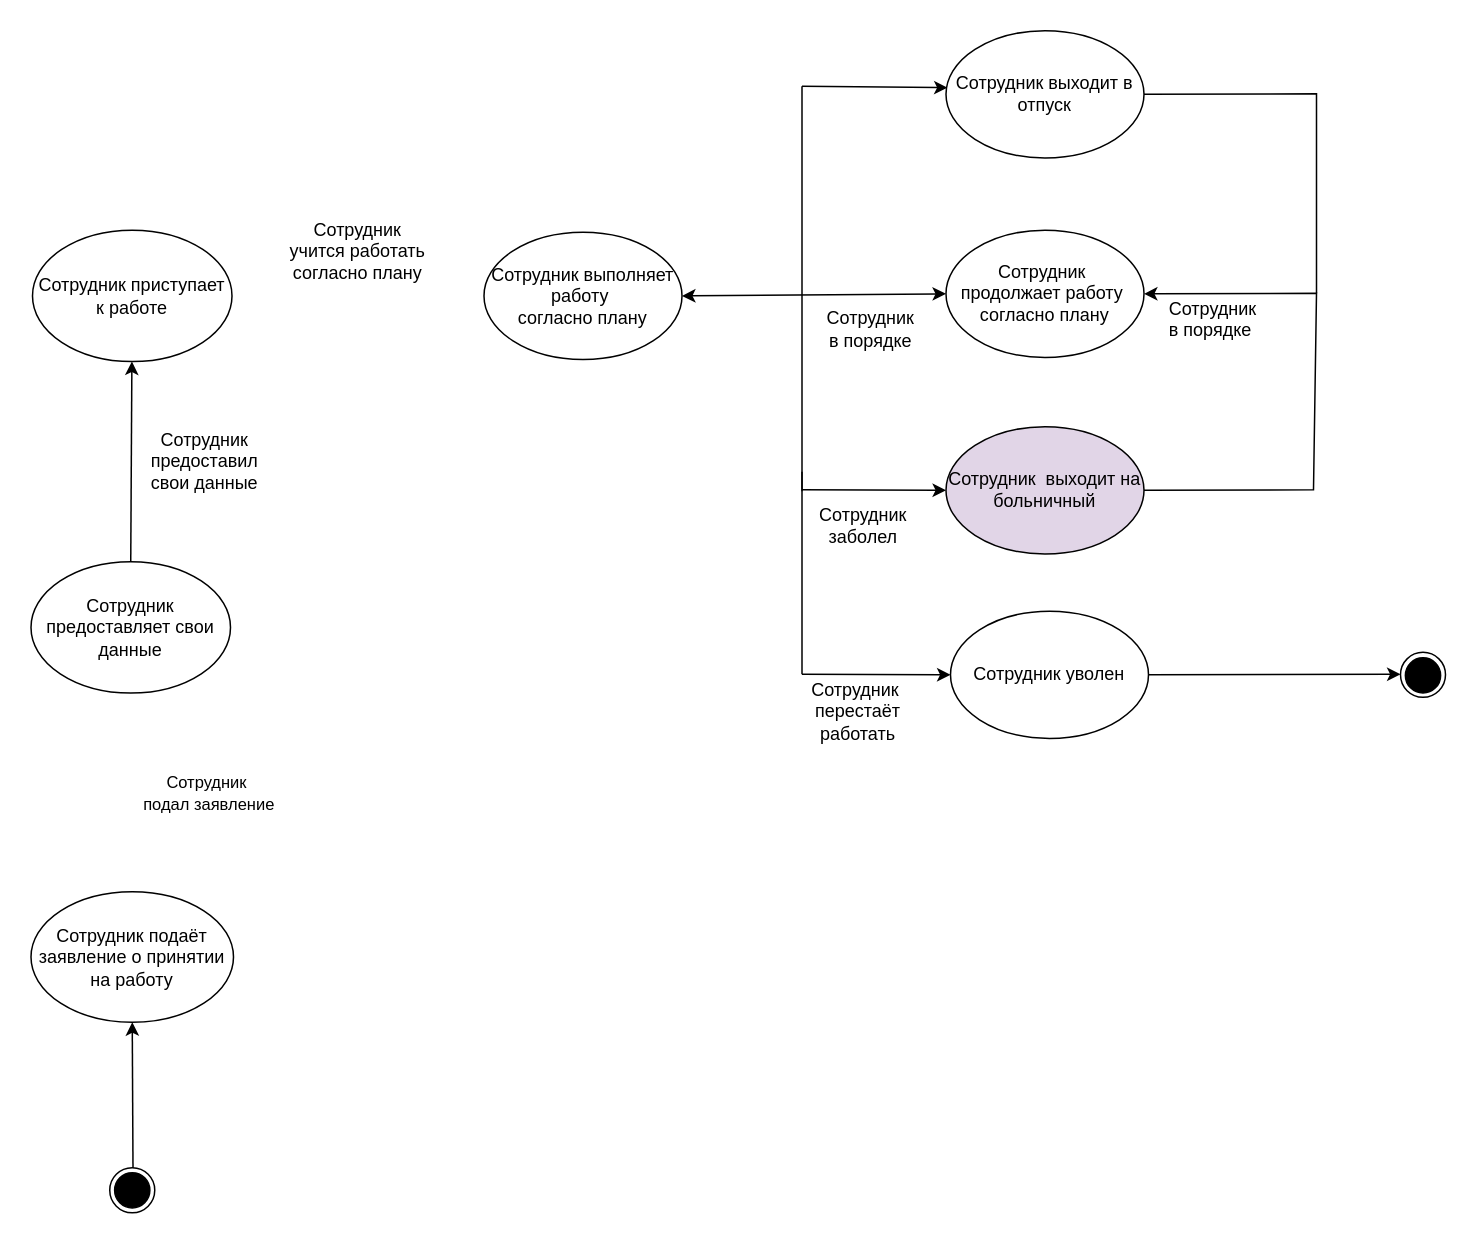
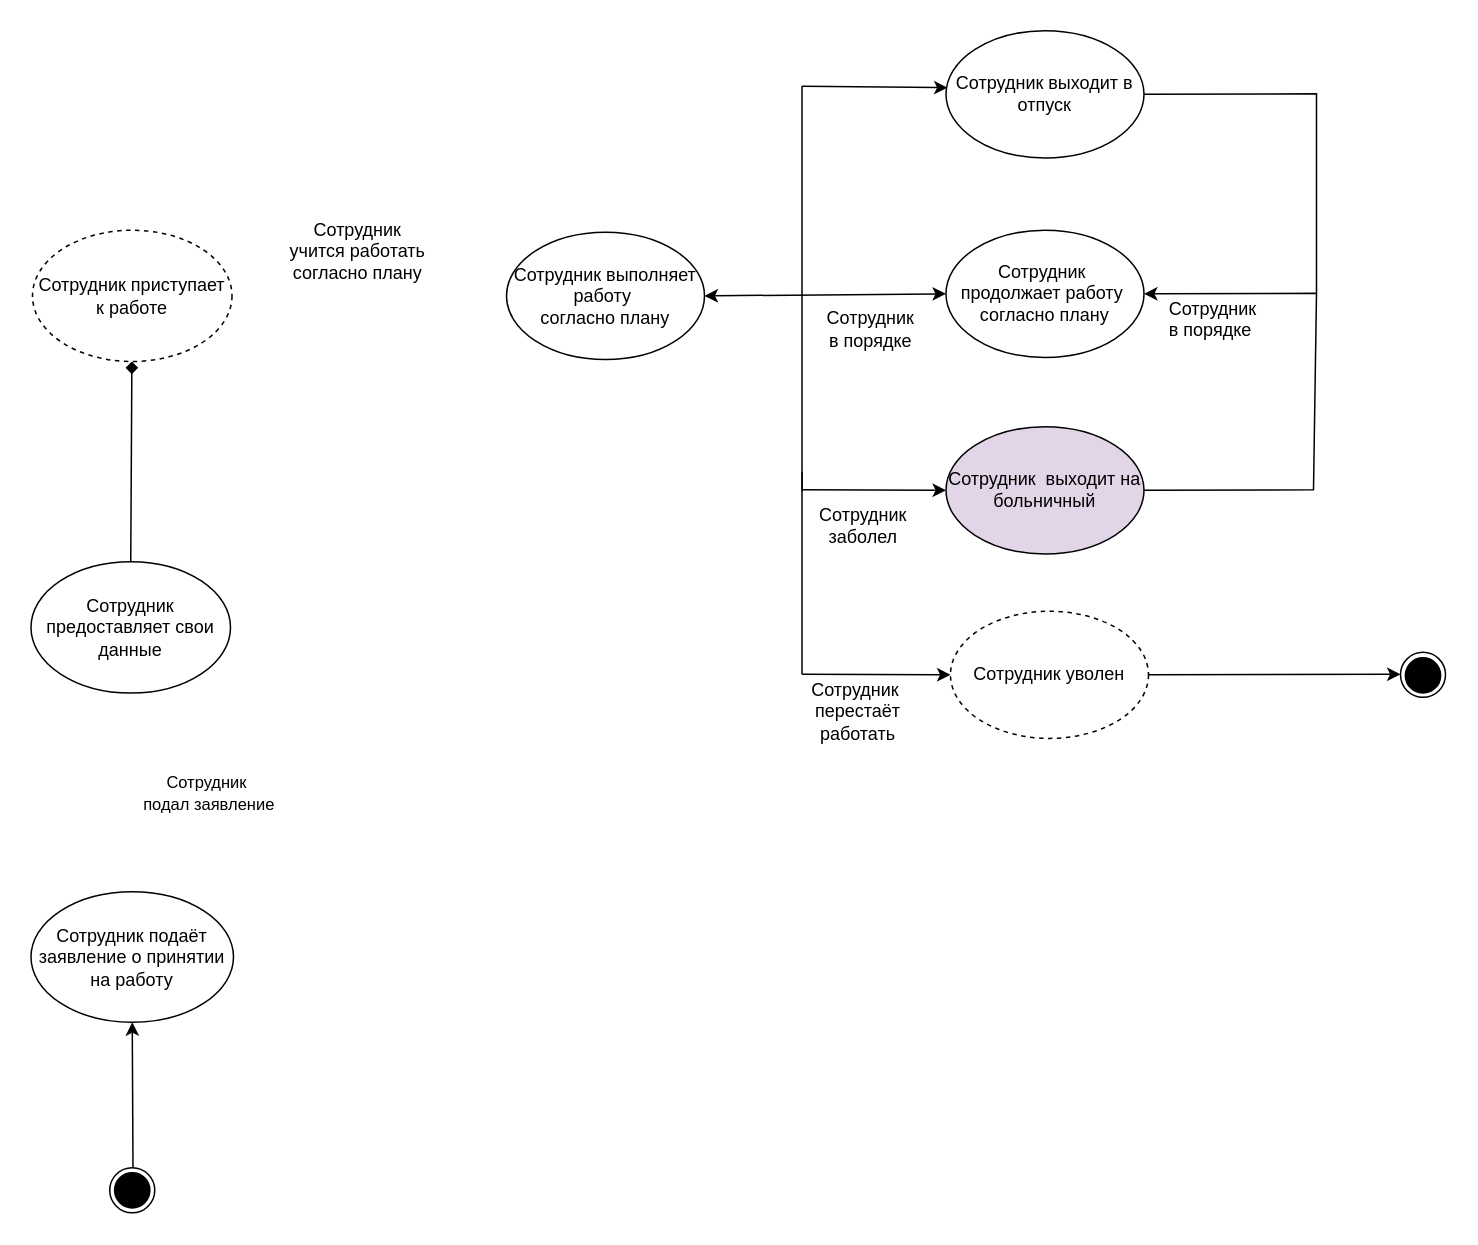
  <mxCell id="0" />
  <mxCell id="1" parent="0" />
  <mxCell id="2" value="Сотрудник подаёт заявление о принятии на работу" style="ellipse;whiteSpace=wrap;html=1;" vertex="1" parent="1"><mxGeometry x="20" y="594" width="135" height="87" as="geometry" /></mxCell>
  <mxCell id="3" value="" style="endArrow=classic;html=1;rounded=0;entryX=0.5;entryY=1;entryDx=0;entryDy=0;" edge="1" parent="1" target="2"><mxGeometry width="50" height="50" relative="1" as="geometry"><mxPoint x="88" y="779" as="sourcePoint" /><mxPoint x="118" y="731" as="targetPoint" /></mxGeometry></mxCell>
  <mxCell id="4" value="" style="ellipse;whiteSpace=wrap;html=1;aspect=fixed;" vertex="1" parent="1"><mxGeometry x="72.5" y="778" width="30" height="30" as="geometry" /></mxCell>
  <mxCell id="5" value="" style="ellipse;whiteSpace=wrap;html=1;aspect=fixed;fillColor=#000000;" vertex="1" parent="1"><mxGeometry x="75.75" y="781.25" width="23.5" height="23.5" as="geometry" /></mxCell>
  <mxCell id="6" value="&lt;span style=&quot;font-size: 11px; text-wrap-mode: nowrap;&quot;&gt;Сотрудник&amp;nbsp;&lt;/span&gt;&lt;div&gt;&lt;span style=&quot;font-size: 11px; text-wrap-mode: nowrap;&quot;&gt;подал заявление&lt;/span&gt;&lt;/div&gt;" style="text;html=1;align=center;verticalAlign=middle;whiteSpace=wrap;rounded=0;" vertex="1" parent="1"><mxGeometry x="93" y="505" width="91.75" height="46" as="geometry" /></mxCell>
  <mxCell id="7" value="Сотрудник предоставляет свои данные" style="ellipse;whiteSpace=wrap;html=1;" vertex="1" parent="1"><mxGeometry x="20" y="374" width="133" height="87.5" as="geometry" /></mxCell>
- <mxCell id="8" value="" style="endArrow=classic;html=1;rounded=0;exitX=0.5;exitY=0;exitDx=0;exitDy=0;" edge="1" parent="1" source="7" target="10"><mxGeometry relative="1" as="geometry"><mxPoint x="90" y="371" as="sourcePoint" /><mxPoint x="83" y="244" as="targetPoint" /></mxGeometry></mxCell>
- <mxCell id="9" value="Сотрудник предоставил свои данные" style="text;html=1;align=center;verticalAlign=middle;whiteSpace=wrap;rounded=0;" vertex="1" parent="1"><mxGeometry x="90" y="284" width="91.75" height="46" as="geometry" /></mxCell>
- <mxCell id="10" value="Сотрудник приступает к работе" style="ellipse;whiteSpace=wrap;html=1;" vertex="1" parent="1"><mxGeometry x="21" y="153" width="133" height="87.5" as="geometry" /></mxCell>
+ <mxCell id="8" value="" style="endArrow=diamond;html=1;rounded=0;exitX=0.5;exitY=0;exitDx=0;exitDy=0;" edge="1" parent="1" source="7" target="10"><mxGeometry relative="1" as="geometry"><mxPoint x="90" y="371" as="sourcePoint" /><mxPoint x="83" y="244" as="targetPoint" /></mxGeometry></mxCell>
+ <mxCell id="10" value="Сотрудник приступает к работе" style="ellipse;whiteSpace=wrap;html=1;dashed=1;" vertex="1" parent="1"><mxGeometry x="21" y="153" width="133" height="87.5" as="geometry" /></mxCell>
  <mxCell id="11" value="Сотрудник учится работать согласно плану" style="text;html=1;align=center;verticalAlign=middle;whiteSpace=wrap;rounded=0;" vertex="1" parent="1"><mxGeometry x="188" y="150" width="100" height="33" as="geometry" /></mxCell>
- <mxCell id="12" value="Сотрудник выполняет работу&amp;nbsp;&lt;div&gt;согласно плану&lt;/div&gt;" style="ellipse;whiteSpace=wrap;html=1;" vertex="1" parent="1"><mxGeometry x="322" y="154.38" width="132" height="84.75" as="geometry" /></mxCell>
+ <mxCell id="12" value="Сотрудник выполняет работу&amp;nbsp;&lt;div&gt;согласно плану&lt;/div&gt;" style="ellipse;whiteSpace=wrap;html=1;" vertex="1" parent="1"><mxGeometry x="337" y="154.38" width="132" height="84.75" as="geometry" /></mxCell>
  <mxCell id="13" value="" style="endArrow=none;html=1;rounded=0;" edge="1" parent="1"><mxGeometry width="50" height="50" relative="1" as="geometry"><mxPoint x="534" y="327" as="sourcePoint" /><mxPoint x="534" y="57" as="targetPoint" /></mxGeometry></mxCell>
  <mxCell id="14" value="" style="endArrow=classic;startArrow=classic;html=1;rounded=0;exitX=1;exitY=0.5;exitDx=0;exitDy=0;entryX=0;entryY=0.5;entryDx=0;entryDy=0;" edge="1" parent="1" source="12" target="15"><mxGeometry width="50" height="50" relative="1" as="geometry"><mxPoint x="470" y="198" as="sourcePoint" /><mxPoint x="629" y="198" as="targetPoint" /></mxGeometry></mxCell>
  <mxCell id="15" value="Сотрудник&amp;nbsp; продолжает работу&amp;nbsp;&lt;div&gt;согласно плану&lt;/div&gt;" style="ellipse;whiteSpace=wrap;html=1;" vertex="1" parent="1"><mxGeometry x="630" y="153" width="132" height="84.75" as="geometry" /></mxCell>
  <mxCell id="16" value="" style="endArrow=classic;html=1;rounded=0;entryX=0.008;entryY=0.448;entryDx=0;entryDy=0;entryPerimeter=0;" edge="1" parent="1" target="19"><mxGeometry width="50" height="50" relative="1" as="geometry"><mxPoint x="534" y="57.03" as="sourcePoint" /><mxPoint x="627" y="57" as="targetPoint" /></mxGeometry></mxCell>
  <mxCell id="17" value="" style="endArrow=classic;html=1;rounded=0;entryX=0;entryY=0.5;entryDx=0;entryDy=0;" edge="1" parent="1" target="18"><mxGeometry width="50" height="50" relative="1" as="geometry"><mxPoint x="534" y="326.03" as="sourcePoint" /><mxPoint x="627" y="326" as="targetPoint" /></mxGeometry></mxCell>
  <mxCell id="18" value="Сотрудник&amp;nbsp; выходит на больничный" style="ellipse;whiteSpace=wrap;html=1;fillColor=#e1d5e7;" vertex="1" parent="1"><mxGeometry x="630" y="284" width="132" height="84.75" as="geometry" /></mxCell>
  <mxCell id="19" value="Сотрудник выходит в отпуск" style="ellipse;whiteSpace=wrap;html=1;" vertex="1" parent="1"><mxGeometry x="630" y="20" width="132" height="84.75" as="geometry" /></mxCell>
  <mxCell id="20" value="Сотрудник заболел" style="text;html=1;align=center;verticalAlign=middle;whiteSpace=wrap;rounded=0;" vertex="1" parent="1"><mxGeometry x="545" y="335" width="60" height="30" as="geometry" /></mxCell>
  <mxCell id="21" value="Сотрудник в порядке" style="text;html=1;align=center;verticalAlign=middle;whiteSpace=wrap;rounded=0;" vertex="1" parent="1"><mxGeometry x="550" y="204" width="60" height="30" as="geometry" /></mxCell>
  <mxCell id="22" value="" style="endArrow=classic;html=1;rounded=0;exitX=1;exitY=0.5;exitDx=0;exitDy=0;strokeColor=default;entryX=1;entryY=0.5;entryDx=0;entryDy=0;" edge="1" parent="1" source="18" target="15"><mxGeometry width="50" height="50" relative="1" as="geometry"><mxPoint x="766" y="326.06" as="sourcePoint" /><mxPoint x="1019" y="326" as="targetPoint" /><Array as="points"><mxPoint x="875" y="326" /><mxPoint x="877" y="195" /></Array></mxGeometry></mxCell>
  <mxCell id="23" value="&lt;span style=&quot;color: rgb(0, 0, 0); font-family: Helvetica; font-size: 12px; font-style: normal; font-variant-ligatures: normal; font-variant-caps: normal; font-weight: 400; letter-spacing: normal; orphans: 2; text-align: center; text-indent: 0px; text-transform: none; widows: 2; word-spacing: 0px; -webkit-text-stroke-width: 0px; white-space: normal; background-color: rgb(255, 255, 255); text-decoration-thickness: initial; text-decoration-style: initial; text-decoration-color: initial; display: inline !important; float: none;&quot;&gt;Сотрудник в порядке&lt;/span&gt;" style="text;whiteSpace=wrap;html=1;" vertex="1" parent="1"><mxGeometry x="777" y="192" width="62.97" height="36" as="geometry" /></mxCell>
  <mxCell id="24" value="" style="endArrow=none;html=1;rounded=0;exitX=1;exitY=0.5;exitDx=0;exitDy=0;" edge="1" parent="1" source="19"><mxGeometry width="50" height="50" relative="1" as="geometry"><mxPoint x="796" y="97" as="sourcePoint" /><mxPoint x="877" y="195" as="targetPoint" /><Array as="points"><mxPoint x="877" y="62" /></Array></mxGeometry></mxCell>
  <mxCell id="25" value="" style="endArrow=none;html=1;rounded=0;" edge="1" parent="1"><mxGeometry width="50" height="50" relative="1" as="geometry"><mxPoint x="534" y="449" as="sourcePoint" /><mxPoint x="534" y="314" as="targetPoint" /></mxGeometry></mxCell>
  <mxCell id="26" value="" style="endArrow=classic;html=1;rounded=0;entryX=0;entryY=0.5;entryDx=0;entryDy=0;" edge="1" parent="1" target="28"><mxGeometry width="50" height="50" relative="1" as="geometry"><mxPoint x="534" y="449.03" as="sourcePoint" /><mxPoint x="630" y="449" as="targetPoint" /></mxGeometry></mxCell>
  <mxCell id="27" value="Сотрудник&amp;nbsp; перестаёт работать" style="text;html=1;align=center;verticalAlign=middle;whiteSpace=wrap;rounded=0;" vertex="1" parent="1"><mxGeometry x="539" y="451" width="65" height="45" as="geometry" /></mxCell>
- <mxCell id="28" value="Сотрудник уволен" style="ellipse;whiteSpace=wrap;html=1;" vertex="1" parent="1"><mxGeometry x="633" y="407" width="132" height="84.75" as="geometry" /></mxCell>
+ <mxCell id="28" value="Сотрудник уволен" style="ellipse;whiteSpace=wrap;html=1;dashed=1;" vertex="1" parent="1"><mxGeometry x="633" y="407" width="132" height="84.75" as="geometry" /></mxCell>
  <mxCell id="29" value="" style="endArrow=classic;html=1;rounded=0;exitX=1;exitY=0.5;exitDx=0;exitDy=0;" edge="1" parent="1" source="28"><mxGeometry width="50" height="50" relative="1" as="geometry"><mxPoint x="767" y="449.47" as="sourcePoint" /><mxPoint x="933" y="449.03" as="targetPoint" /><Array as="points"><mxPoint x="933" y="449" /></Array></mxGeometry></mxCell>
  <mxCell id="30" value="" style="ellipse;whiteSpace=wrap;html=1;aspect=fixed;" vertex="1" parent="1"><mxGeometry x="933" y="434.37" width="30" height="30" as="geometry" /></mxCell>
  <mxCell id="31" value="" style="ellipse;whiteSpace=wrap;html=1;aspect=fixed;fillColor=#000000;" vertex="1" parent="1"><mxGeometry x="936.25" y="438" width="23.5" height="23.5" as="geometry" /></mxCell>
